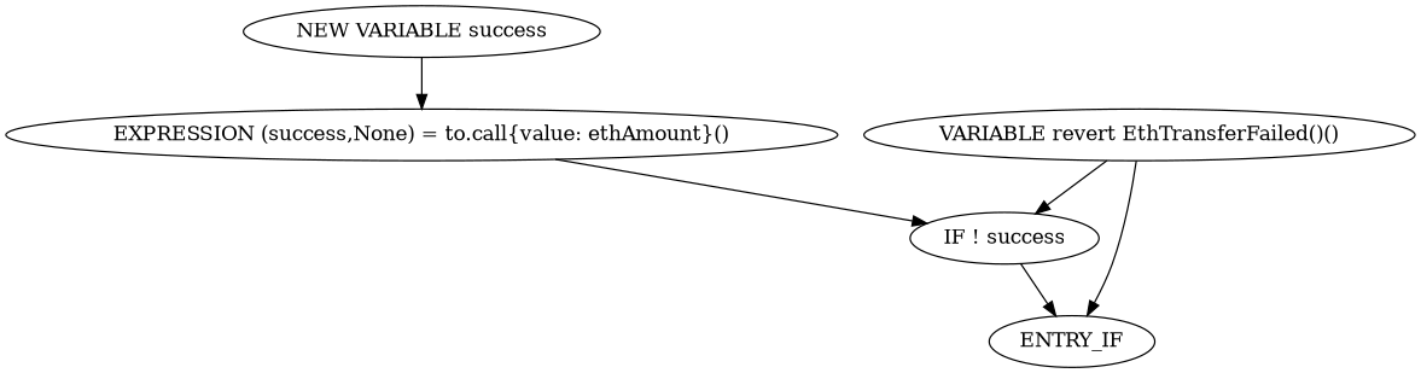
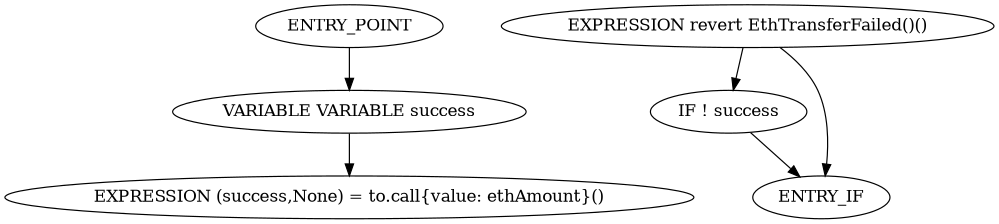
  digraph {
-   n2 [label="NEW VARIABLE success"]
+   n1 [label=ENTRY_POINT]
+   n2 [label="VARIABLE VARIABLE success"]
    n3 [label="EXPRESSION (success,None) = to.call{value: ethAmount}()"]
    n4 [label="IF ! success"]
    n5 [label=ENTRY_IF]
-   n6 [label="VARIABLE revert EthTransferFailed()()"]
+   n6 [label="EXPRESSION revert EthTransferFailed()()"]
+   n1 -> n2
    n2 -> n3
-   n3 -> n4
    n4 -> n5
    n6 -> n4
    n6 -> n5
  }
